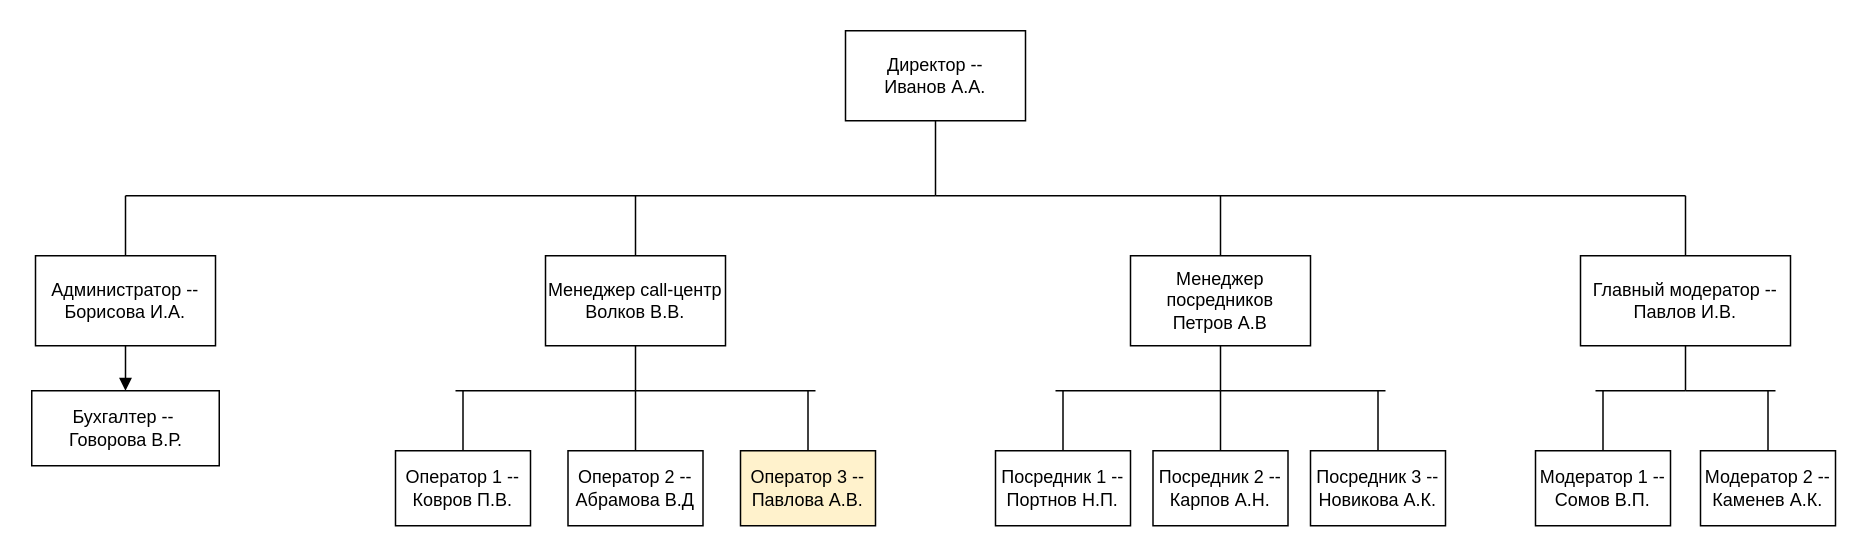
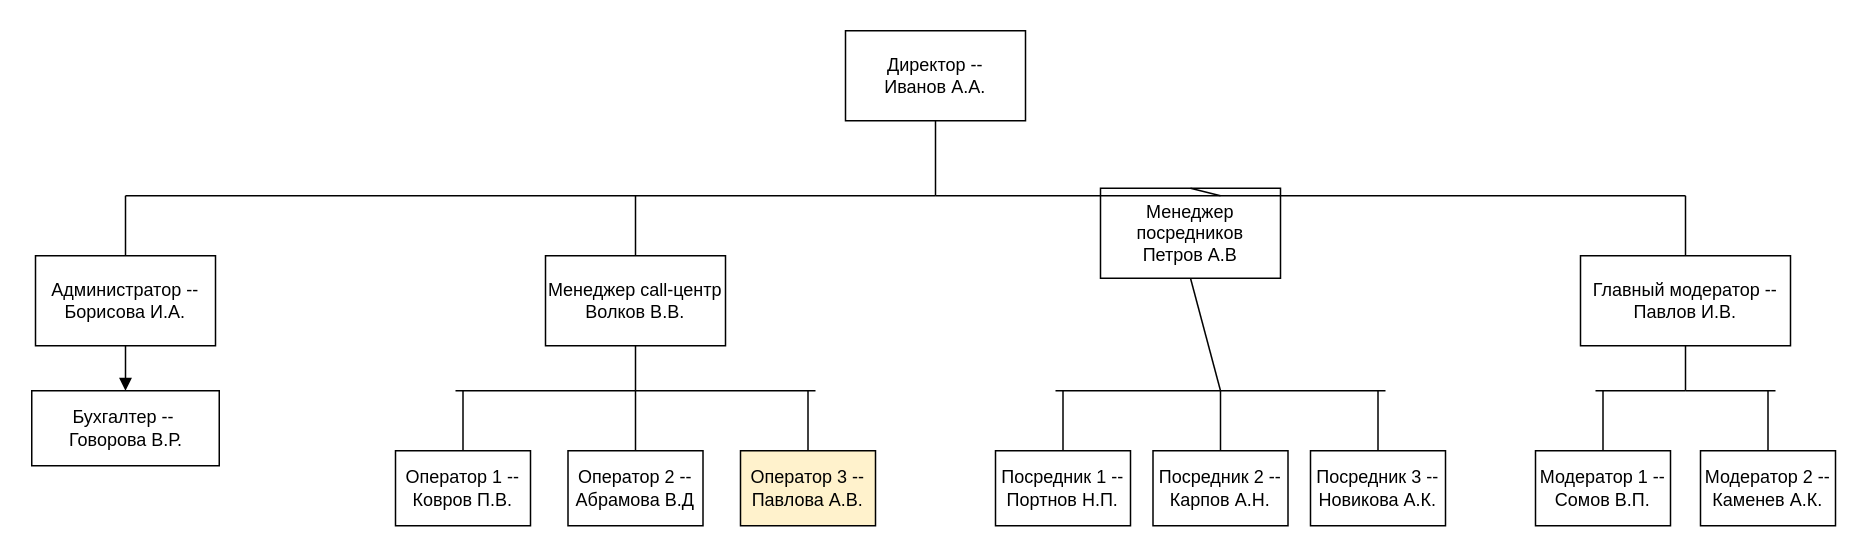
  <mxCell id="0" />
  <mxCell id="1" parent="0" />
  <mxCell id="2" value="Директор --&lt;br&gt;Иванов А.А." style="rounded=0;whiteSpace=wrap;html=1;" vertex="1" parent="1"><mxGeometry x="563" y="20" width="120" height="60" as="geometry" /></mxCell>
  <mxCell id="3" value="Администратор --&lt;br&gt;Борисова И.А." style="rounded=0;whiteSpace=wrap;html=1;" vertex="1" parent="1"><mxGeometry x="23" y="170" width="120" height="60" as="geometry" /></mxCell>
  <mxCell id="4" value="Менеджер call-центр&lt;br&gt;Волков В.В." style="rounded=0;whiteSpace=wrap;html=1;" vertex="1" parent="1"><mxGeometry x="363" y="170" width="120" height="60" as="geometry" /></mxCell>
- <mxCell id="5" value="Менеджер посредников&lt;br&gt;Петров А.В" style="rounded=0;whiteSpace=wrap;html=1;" vertex="1" parent="1"><mxGeometry x="753" y="170" width="120" height="60" as="geometry" /></mxCell>
+ <mxCell id="5" value="Менеджер посредников&lt;br&gt;Петров А.В" style="rounded=0;whiteSpace=wrap;html=1;" vertex="1" parent="1"><mxGeometry x="733" y="125" width="120" height="60" as="geometry" /></mxCell>
  <mxCell id="6" value="Оператор 1 --&lt;br&gt;Ковров П.В." style="rounded=0;whiteSpace=wrap;html=1;" vertex="1" parent="1"><mxGeometry x="263" y="300" width="90" height="50" as="geometry" /></mxCell>
  <mxCell id="7" value="Оператор 2 --&lt;br&gt;Абрамова В.Д" style="rounded=0;whiteSpace=wrap;html=1;" vertex="1" parent="1"><mxGeometry x="378" y="300" width="90" height="50" as="geometry" /></mxCell>
  <mxCell id="8" value="Оператор 3 --&lt;br&gt;Павлова А.В." style="rounded=0;whiteSpace=wrap;html=1;fillColor=#fff2cc;" vertex="1" parent="1"><mxGeometry x="493" y="300" width="90" height="50" as="geometry" /></mxCell>
  <mxCell id="9" value="Посредник 2 --&lt;br&gt;Карпов А.Н." style="rounded=0;whiteSpace=wrap;html=1;" vertex="1" parent="1"><mxGeometry x="768" y="300" width="90" height="50" as="geometry" /></mxCell>
  <mxCell id="10" value="Посредник 1 --&lt;br&gt;Портнов Н.П." style="rounded=0;whiteSpace=wrap;html=1;" vertex="1" parent="1"><mxGeometry x="663" y="300" width="90" height="50" as="geometry" /></mxCell>
  <mxCell id="11" value="Бухгалтер --&amp;nbsp;&lt;br&gt;Говорова В.Р." style="rounded=0;whiteSpace=wrap;html=1;" vertex="1" parent="1"><mxGeometry x="20.5" y="260" width="125" height="50" as="geometry" /></mxCell>
  <mxCell id="12" value="Посредник 3 --&lt;br&gt;Новикова А.К." style="rounded=0;whiteSpace=wrap;html=1;" vertex="1" parent="1"><mxGeometry x="873" y="300" width="90" height="50" as="geometry" /></mxCell>
  <mxCell id="13" value="Главный модератор --&lt;br&gt;Павлов И.В." style="rounded=0;whiteSpace=wrap;html=1;" vertex="1" parent="1"><mxGeometry x="1053" y="170" width="140" height="60" as="geometry" /></mxCell>
  <mxCell id="14" value="Модератор 1 --&lt;br&gt;Сомов В.П." style="rounded=0;whiteSpace=wrap;html=1;" vertex="1" parent="1"><mxGeometry x="1023" y="300" width="90" height="50" as="geometry" /></mxCell>
  <mxCell id="15" value="Модератор 2 --&lt;br&gt;Каменев А.К." style="rounded=0;whiteSpace=wrap;html=1;" vertex="1" parent="1"><mxGeometry x="1133" y="300" width="90" height="50" as="geometry" /></mxCell>
  <mxCell id="16" value="" style="endArrow=none;html=1;rounded=0;entryX=0.5;entryY=1;entryDx=0;entryDy=0;" edge="1" parent="1" target="2"><mxGeometry width="50" height="50" relative="1" as="geometry"><mxPoint x="623" y="130" as="sourcePoint" /><mxPoint x="553" y="220" as="targetPoint" /></mxGeometry></mxCell>
  <mxCell id="17" value="" style="endArrow=none;html=1;rounded=0;" edge="1" parent="1"><mxGeometry width="50" height="50" relative="1" as="geometry"><mxPoint x="83" y="130" as="sourcePoint" /><mxPoint x="623" y="130" as="targetPoint" /></mxGeometry></mxCell>
  <mxCell id="18" value="" style="endArrow=none;html=1;rounded=0;" edge="1" parent="1"><mxGeometry width="50" height="50" relative="1" as="geometry"><mxPoint x="1123" y="130" as="sourcePoint" /><mxPoint x="623" y="130" as="targetPoint" /></mxGeometry></mxCell>
  <mxCell id="19" value="" style="endArrow=none;html=1;rounded=0;exitX=0.5;exitY=0;exitDx=0;exitDy=0;" edge="1" parent="1" source="3"><mxGeometry width="50" height="50" relative="1" as="geometry"><mxPoint x="503" y="270" as="sourcePoint" /><mxPoint x="83" y="130" as="targetPoint" /></mxGeometry></mxCell>
  <mxCell id="20" value="" style="endArrow=none;html=1;rounded=0;entryX=0.5;entryY=0;entryDx=0;entryDy=0;" edge="1" parent="1" target="4"><mxGeometry width="50" height="50" relative="1" as="geometry"><mxPoint x="423" y="130" as="sourcePoint" /><mxPoint x="553" y="220" as="targetPoint" /></mxGeometry></mxCell>
  <mxCell id="21" value="" style="endArrow=none;html=1;rounded=0;entryX=0.5;entryY=0;entryDx=0;entryDy=0;" edge="1" parent="1" target="5"><mxGeometry width="50" height="50" relative="1" as="geometry"><mxPoint x="813" y="130" as="sourcePoint" /><mxPoint x="553" y="220" as="targetPoint" /></mxGeometry></mxCell>
  <mxCell id="22" value="" style="endArrow=none;html=1;rounded=0;entryX=0.5;entryY=0;entryDx=0;entryDy=0;" edge="1" parent="1" target="13"><mxGeometry width="50" height="50" relative="1" as="geometry"><mxPoint x="1123" y="130" as="sourcePoint" /><mxPoint x="553" y="220" as="targetPoint" /></mxGeometry></mxCell>
  <mxCell id="23" value="" style="endArrow=block;html=1;rounded=0;entryX=0.5;entryY=0;entryDx=0;entryDy=0;exitX=0.5;exitY=1;exitDx=0;exitDy=0;" edge="1" parent="1" source="3" target="11"><mxGeometry width="50" height="50" relative="1" as="geometry"><mxPoint x="503" y="270" as="sourcePoint" /><mxPoint x="553" y="220" as="targetPoint" /></mxGeometry></mxCell>
  <mxCell id="24" value="" style="endArrow=none;html=1;rounded=0;entryX=0.5;entryY=1;entryDx=0;entryDy=0;" edge="1" parent="1" target="4"><mxGeometry width="50" height="50" relative="1" as="geometry"><mxPoint x="423" y="260" as="sourcePoint" /><mxPoint x="553" y="220" as="targetPoint" /></mxGeometry></mxCell>
  <mxCell id="25" value="" style="endArrow=none;html=1;rounded=0;" edge="1" parent="1"><mxGeometry width="50" height="50" relative="1" as="geometry"><mxPoint x="423" y="260" as="sourcePoint" /><mxPoint x="543" y="260" as="targetPoint" /></mxGeometry></mxCell>
  <mxCell id="26" value="" style="endArrow=none;html=1;rounded=0;" edge="1" parent="1"><mxGeometry width="50" height="50" relative="1" as="geometry"><mxPoint x="423" y="260" as="sourcePoint" /><mxPoint x="303" y="260" as="targetPoint" /></mxGeometry></mxCell>
  <mxCell id="27" value="" style="endArrow=none;html=1;rounded=0;exitX=0.5;exitY=0;exitDx=0;exitDy=0;" edge="1" parent="1" source="8"><mxGeometry width="50" height="50" relative="1" as="geometry"><mxPoint x="503" y="270" as="sourcePoint" /><mxPoint x="538" y="260" as="targetPoint" /></mxGeometry></mxCell>
  <mxCell id="28" value="" style="endArrow=none;html=1;rounded=0;entryX=0.5;entryY=0;entryDx=0;entryDy=0;" edge="1" parent="1" target="7"><mxGeometry width="50" height="50" relative="1" as="geometry"><mxPoint x="423" y="260" as="sourcePoint" /><mxPoint x="553" y="220" as="targetPoint" /></mxGeometry></mxCell>
  <mxCell id="29" value="" style="endArrow=none;html=1;rounded=0;exitX=0.5;exitY=0;exitDx=0;exitDy=0;" edge="1" parent="1" source="6"><mxGeometry width="50" height="50" relative="1" as="geometry"><mxPoint x="503" y="270" as="sourcePoint" /><mxPoint x="308" y="260" as="targetPoint" /></mxGeometry></mxCell>
  <mxCell id="30" value="" style="endArrow=none;html=1;rounded=0;entryX=0.5;entryY=1;entryDx=0;entryDy=0;" edge="1" parent="1" target="5"><mxGeometry width="50" height="50" relative="1" as="geometry"><mxPoint x="813" y="260" as="sourcePoint" /><mxPoint x="553" y="220" as="targetPoint" /></mxGeometry></mxCell>
  <mxCell id="31" value="" style="endArrow=none;html=1;rounded=0;" edge="1" parent="1"><mxGeometry width="50" height="50" relative="1" as="geometry"><mxPoint x="703" y="260" as="sourcePoint" /><mxPoint x="813" y="260" as="targetPoint" /></mxGeometry></mxCell>
  <mxCell id="32" value="" style="endArrow=none;html=1;rounded=0;exitX=0.5;exitY=0;exitDx=0;exitDy=0;" edge="1" parent="1" source="10"><mxGeometry width="50" height="50" relative="1" as="geometry"><mxPoint x="503" y="270" as="sourcePoint" /><mxPoint x="708" y="260" as="targetPoint" /></mxGeometry></mxCell>
  <mxCell id="33" value="" style="endArrow=none;html=1;rounded=0;exitX=0.5;exitY=0;exitDx=0;exitDy=0;" edge="1" parent="1" source="9"><mxGeometry width="50" height="50" relative="1" as="geometry"><mxPoint x="503" y="270" as="sourcePoint" /><mxPoint x="813" y="260" as="targetPoint" /></mxGeometry></mxCell>
  <mxCell id="34" value="" style="endArrow=none;html=1;rounded=0;" edge="1" parent="1"><mxGeometry width="50" height="50" relative="1" as="geometry"><mxPoint x="923" y="260" as="sourcePoint" /><mxPoint x="813" y="260" as="targetPoint" /></mxGeometry></mxCell>
  <mxCell id="35" value="" style="endArrow=none;html=1;rounded=0;exitX=0.5;exitY=0;exitDx=0;exitDy=0;" edge="1" parent="1" source="12"><mxGeometry width="50" height="50" relative="1" as="geometry"><mxPoint x="503" y="270" as="sourcePoint" /><mxPoint x="918" y="260" as="targetPoint" /></mxGeometry></mxCell>
  <mxCell id="36" value="" style="endArrow=none;html=1;rounded=0;entryX=0.5;entryY=1;entryDx=0;entryDy=0;" edge="1" parent="1" target="13"><mxGeometry width="50" height="50" relative="1" as="geometry"><mxPoint x="1123" y="260" as="sourcePoint" /><mxPoint x="553" y="220" as="targetPoint" /></mxGeometry></mxCell>
  <mxCell id="37" value="" style="endArrow=none;html=1;rounded=0;" edge="1" parent="1"><mxGeometry width="50" height="50" relative="1" as="geometry"><mxPoint x="1063" y="260" as="sourcePoint" /><mxPoint x="1123" y="260" as="targetPoint" /></mxGeometry></mxCell>
  <mxCell id="38" value="" style="endArrow=none;html=1;rounded=0;" edge="1" parent="1"><mxGeometry width="50" height="50" relative="1" as="geometry"><mxPoint x="1183" y="260" as="sourcePoint" /><mxPoint x="1123" y="260" as="targetPoint" /></mxGeometry></mxCell>
  <mxCell id="39" value="" style="endArrow=none;html=1;rounded=0;entryX=0.5;entryY=0;entryDx=0;entryDy=0;" edge="1" parent="1" target="14"><mxGeometry width="50" height="50" relative="1" as="geometry"><mxPoint x="1068" y="260" as="sourcePoint" /><mxPoint x="553" y="220" as="targetPoint" /></mxGeometry></mxCell>
  <mxCell id="40" value="" style="endArrow=none;html=1;rounded=0;entryX=0.5;entryY=0;entryDx=0;entryDy=0;" edge="1" parent="1" target="15"><mxGeometry width="50" height="50" relative="1" as="geometry"><mxPoint x="1178" y="260" as="sourcePoint" /><mxPoint x="553" y="220" as="targetPoint" /></mxGeometry></mxCell>
